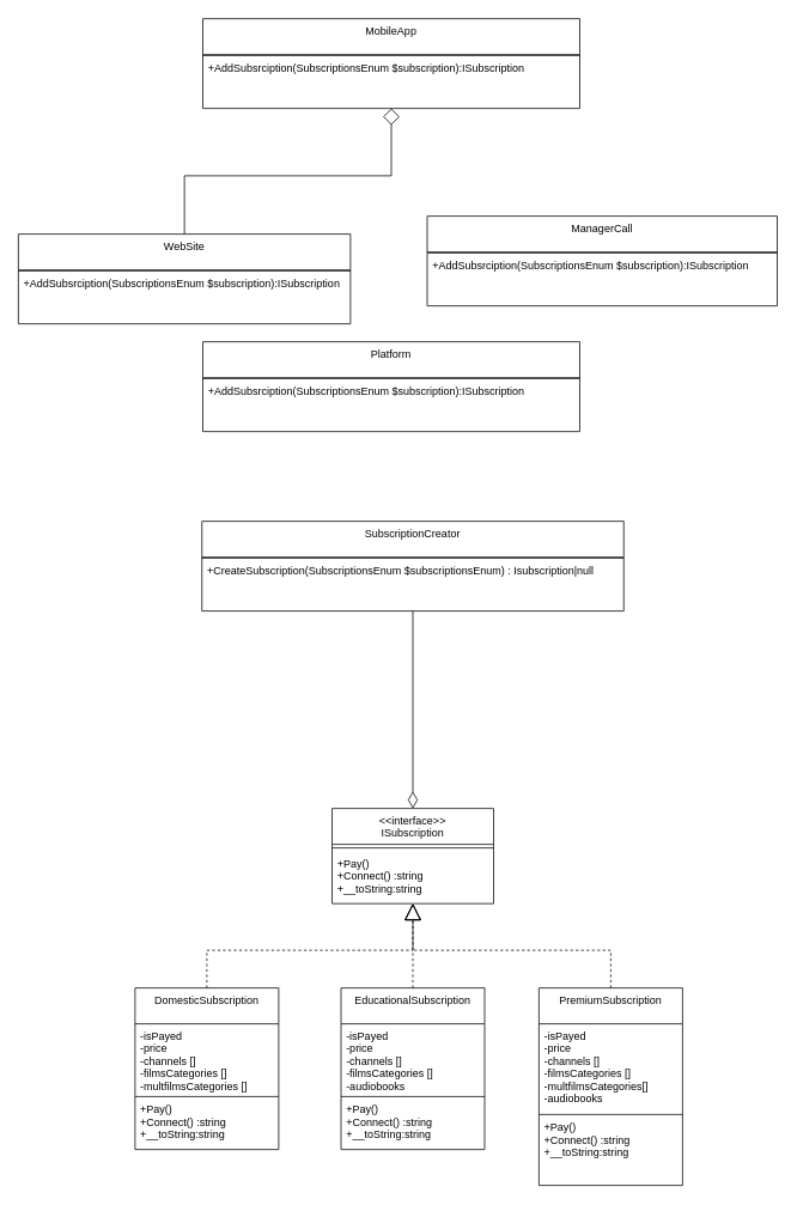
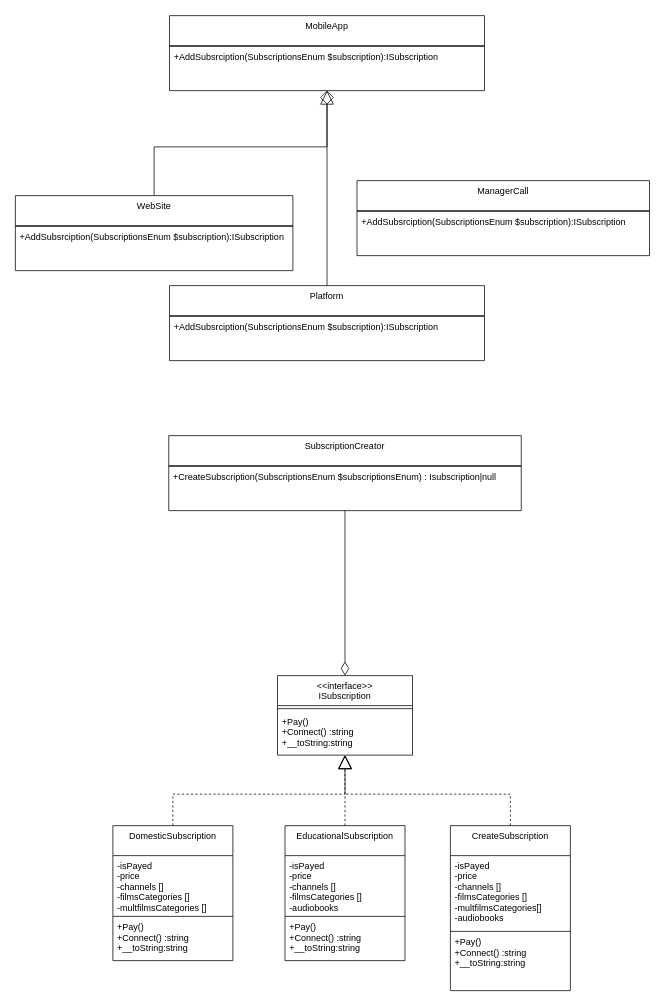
  <mxCell id="0" />
  <mxCell id="1" parent="0" />
  <mxCell id="2" value="&lt;&lt;interface&gt;&gt;&#10;ISubscription          " style="swimlane;fontStyle=0;align=center;verticalAlign=top;childLayout=stackLayout;horizontal=1;startSize=40;horizontalStack=0;resizeParent=1;resizeLast=0;collapsible=1;marginBottom=0;rounded=0;shadow=0;strokeWidth=1;" vertex="1" parent="1"><mxGeometry x="369.5" y="900" width="180" height="106" as="geometry"><mxRectangle x="130" y="380" width="160" height="26" as="alternateBounds" /></mxGeometry></mxCell>
  <mxCell id="3" value="" style="line;html=1;strokeWidth=1;align=left;verticalAlign=middle;spacingTop=-1;spacingLeft=3;spacingRight=3;rotatable=0;labelPosition=right;points=[];portConstraint=eastwest;" vertex="1" parent="2"><mxGeometry y="40" width="180" height="8" as="geometry" /></mxCell>
  <mxCell id="4" value="+Pay()&#10;+Connect() :string&#10;+__toString:string" style="text;align=left;verticalAlign=top;spacingLeft=4;spacingRight=4;overflow=hidden;rotatable=0;points=[[0,0.5],[1,0.5]];portConstraint=eastwest;" vertex="1" parent="2"><mxGeometry y="48" width="180" height="58" as="geometry" /></mxCell>
  <mxCell id="5" style="edgeStyle=orthogonalEdgeStyle;rounded=0;orthogonalLoop=1;jettySize=auto;html=1;exitX=0.5;exitY=0;exitDx=0;exitDy=0;endArrow=diamond;endFill=0;endSize=16;" edge="1" parent="1" source="6" target="16"><mxGeometry relative="1" as="geometry" /></mxCell>
  <mxCell id="6" value="WebSite" style="swimlane;fontStyle=0;align=center;verticalAlign=top;childLayout=stackLayout;horizontal=1;startSize=40;horizontalStack=0;resizeParent=1;resizeLast=0;collapsible=1;marginBottom=0;rounded=0;shadow=0;strokeWidth=1;" vertex="1" parent="1"><mxGeometry x="20" y="260" width="370" height="100" as="geometry"><mxRectangle x="130" y="380" width="160" height="26" as="alternateBounds" /></mxGeometry></mxCell>
  <mxCell id="7" value="" style="line;html=1;strokeWidth=1;align=left;verticalAlign=middle;spacingTop=-1;spacingLeft=3;spacingRight=3;rotatable=0;labelPosition=right;points=[];portConstraint=eastwest;" vertex="1" parent="6"><mxGeometry y="40" width="370" height="2" as="geometry" /></mxCell>
  <mxCell id="8" value="+AddSubsrciption(SubscriptionsEnum $subscription):ISubscription" style="text;align=left;verticalAlign=top;spacingLeft=4;spacingRight=4;overflow=hidden;rotatable=0;points=[[0,0.5],[1,0.5]];portConstraint=eastwest;" vertex="1" parent="6"><mxGeometry y="42" width="370" height="58" as="geometry" /></mxCell>
+ <mxCell id="9" style="edgeStyle=orthogonalEdgeStyle;rounded=0;orthogonalLoop=1;jettySize=auto;html=1;exitX=0.5;exitY=0;exitDx=0;exitDy=0;endArrow=block;endFill=0;endSize=16;" edge="1" parent="1" source="10" target="16"><mxGeometry relative="1" as="geometry" /></mxCell>
  <mxCell id="10" value="Platform" style="swimlane;fontStyle=0;align=center;verticalAlign=top;childLayout=stackLayout;horizontal=1;startSize=40;horizontalStack=0;resizeParent=1;resizeLast=0;collapsible=1;marginBottom=0;rounded=0;shadow=0;strokeWidth=1;" vertex="1" parent="1"><mxGeometry x="225.5" y="380" width="420" height="100" as="geometry"><mxRectangle x="130" y="380" width="160" height="26" as="alternateBounds" /></mxGeometry></mxCell>
  <mxCell id="11" value="" style="line;html=1;strokeWidth=1;align=left;verticalAlign=middle;spacingTop=-1;spacingLeft=3;spacingRight=3;rotatable=0;labelPosition=right;points=[];portConstraint=eastwest;" vertex="1" parent="10"><mxGeometry y="40" width="420" height="2" as="geometry" /></mxCell>
  <mxCell id="12" value="+AddSubsrciption(SubscriptionsEnum $subscription):ISubscription" style="text;align=left;verticalAlign=top;spacingLeft=4;spacingRight=4;overflow=hidden;rotatable=0;points=[[0,0.5],[1,0.5]];portConstraint=eastwest;" vertex="1" parent="10"><mxGeometry y="42" width="420" height="58" as="geometry" /></mxCell>
  <mxCell id="13" value="ManagerCall" style="swimlane;fontStyle=0;align=center;verticalAlign=top;childLayout=stackLayout;horizontal=1;startSize=40;horizontalStack=0;resizeParent=1;resizeLast=0;collapsible=1;marginBottom=0;rounded=0;shadow=0;strokeWidth=1;" vertex="1" parent="1"><mxGeometry x="475.5" y="240" width="390" height="100" as="geometry"><mxRectangle x="130" y="380" width="160" height="26" as="alternateBounds" /></mxGeometry></mxCell>
  <mxCell id="14" value="" style="line;html=1;strokeWidth=1;align=left;verticalAlign=middle;spacingTop=-1;spacingLeft=3;spacingRight=3;rotatable=0;labelPosition=right;points=[];portConstraint=eastwest;" vertex="1" parent="13"><mxGeometry y="40" width="390" height="2" as="geometry" /></mxCell>
  <mxCell id="15" value="+AddSubsrciption(SubscriptionsEnum $subscription):ISubscription" style="text;align=left;verticalAlign=top;spacingLeft=4;spacingRight=4;overflow=hidden;rotatable=0;points=[[0,0.5],[1,0.5]];portConstraint=eastwest;" vertex="1" parent="13"><mxGeometry y="42" width="390" height="58" as="geometry" /></mxCell>
  <mxCell id="16" value="MobileApp" style="swimlane;fontStyle=0;align=center;verticalAlign=top;childLayout=stackLayout;horizontal=1;startSize=40;horizontalStack=0;resizeParent=1;resizeLast=0;collapsible=1;marginBottom=0;rounded=0;shadow=0;strokeWidth=1;" vertex="1" parent="1"><mxGeometry x="225.5" y="20" width="420" height="100" as="geometry"><mxRectangle x="130" y="380" width="160" height="26" as="alternateBounds" /></mxGeometry></mxCell>
  <mxCell id="17" value="" style="line;html=1;strokeWidth=1;align=left;verticalAlign=middle;spacingTop=-1;spacingLeft=3;spacingRight=3;rotatable=0;labelPosition=right;points=[];portConstraint=eastwest;" vertex="1" parent="16"><mxGeometry y="40" width="420" height="2" as="geometry" /></mxCell>
  <mxCell id="18" value="+AddSubsrciption(SubscriptionsEnum $subscription):ISubscription" style="text;align=left;verticalAlign=top;spacingLeft=4;spacingRight=4;overflow=hidden;rotatable=0;points=[[0,0.5],[1,0.5]];portConstraint=eastwest;" vertex="1" parent="16"><mxGeometry y="42" width="420" height="58" as="geometry" /></mxCell>
  <mxCell id="19" style="edgeStyle=orthogonalEdgeStyle;rounded=0;orthogonalLoop=1;jettySize=auto;html=1;exitX=0.5;exitY=0;exitDx=0;exitDy=0;dashed=1;endSize=16;endArrow=block;endFill=0;" edge="1" parent="1" source="20" target="2"><mxGeometry relative="1" as="geometry" /></mxCell>
  <mxCell id="20" value="EducationalSubscription" style="swimlane;fontStyle=0;align=center;verticalAlign=top;childLayout=stackLayout;horizontal=1;startSize=40;horizontalStack=0;resizeParent=1;resizeLast=0;collapsible=1;marginBottom=0;rounded=0;shadow=0;strokeWidth=1;" vertex="1" parent="1"><mxGeometry x="379.5" y="1100" width="160" height="180" as="geometry"><mxRectangle x="130" y="380" width="160" height="26" as="alternateBounds" /></mxGeometry></mxCell>
  <mxCell id="21" value="-isPayed&#10;-price&#10;-channels []&#10;-filmsCategories []&#10;-audiobooks  " style="text;align=left;verticalAlign=top;spacingLeft=4;spacingRight=4;overflow=hidden;rotatable=0;points=[[0,0.5],[1,0.5]];portConstraint=eastwest;" parent="20" vertex="1"><mxGeometry y="40" width="160" height="80" as="geometry" /></mxCell>
  <mxCell id="22" value="" style="line;html=1;strokeWidth=1;align=left;verticalAlign=middle;spacingTop=-1;spacingLeft=3;spacingRight=3;rotatable=0;labelPosition=right;points=[];portConstraint=eastwest;" vertex="1" parent="20"><mxGeometry y="120" width="160" height="2" as="geometry" /></mxCell>
  <mxCell id="23" value="+Pay()&#10;+Connect() :string&#10;+__toString:string" style="text;align=left;verticalAlign=top;spacingLeft=4;spacingRight=4;overflow=hidden;rotatable=0;points=[[0,0.5],[1,0.5]];portConstraint=eastwest;" vertex="1" parent="20"><mxGeometry y="122" width="160" height="58" as="geometry" /></mxCell>
  <mxCell id="24" style="edgeStyle=orthogonalEdgeStyle;rounded=0;orthogonalLoop=1;jettySize=auto;html=1;exitX=0.5;exitY=0;exitDx=0;exitDy=0;dashed=1;endArrow=block;endFill=0;endSize=16;" edge="1" parent="1" source="25" target="2"><mxGeometry relative="1" as="geometry" /></mxCell>
- <mxCell id="25" value="PremiumSubscription" style="swimlane;fontStyle=0;align=center;verticalAlign=top;childLayout=stackLayout;horizontal=1;startSize=40;horizontalStack=0;resizeParent=1;resizeLast=0;collapsible=1;marginBottom=0;rounded=0;shadow=0;strokeWidth=1;" vertex="1" parent="1"><mxGeometry x="600" y="1100" width="160" height="220" as="geometry"><mxRectangle x="130" y="380" width="160" height="26" as="alternateBounds" /></mxGeometry></mxCell>
+ <mxCell id="25" value="CreateSubscription" style="swimlane;fontStyle=0;align=center;verticalAlign=top;childLayout=stackLayout;horizontal=1;startSize=40;horizontalStack=0;resizeParent=1;resizeLast=0;collapsible=1;marginBottom=0;rounded=0;shadow=0;strokeWidth=1;" vertex="1" parent="1"><mxGeometry x="600" y="1100" width="160" height="220" as="geometry"><mxRectangle x="130" y="380" width="160" height="26" as="alternateBounds" /></mxGeometry></mxCell>
  <mxCell id="26" value="-isPayed&#10;-price&#10;-channels []&#10;-filmsCategories []&#10;-multfilmsCategories[] &#10;-audiobooks  " style="text;align=left;verticalAlign=top;spacingLeft=4;spacingRight=4;overflow=hidden;rotatable=0;points=[[0,0.5],[1,0.5]];portConstraint=eastwest;" vertex="1" parent="25"><mxGeometry y="40" width="160" height="100" as="geometry" /></mxCell>
  <mxCell id="27" value="" style="line;html=1;strokeWidth=1;align=left;verticalAlign=middle;spacingTop=-1;spacingLeft=3;spacingRight=3;rotatable=0;labelPosition=right;points=[];portConstraint=eastwest;" vertex="1" parent="25"><mxGeometry y="140" width="160" height="2" as="geometry" /></mxCell>
  <mxCell id="28" value="+Pay()&#10;+Connect() :string&#10;+__toString:string" style="text;align=left;verticalAlign=top;spacingLeft=4;spacingRight=4;overflow=hidden;rotatable=0;points=[[0,0.5],[1,0.5]];portConstraint=eastwest;" vertex="1" parent="25"><mxGeometry y="142" width="160" height="58" as="geometry" /></mxCell>
  <mxCell id="29" style="edgeStyle=orthogonalEdgeStyle;rounded=0;orthogonalLoop=1;jettySize=auto;html=1;exitX=0.5;exitY=0;exitDx=0;exitDy=0;dashed=1;endArrow=block;endFill=0;endSize=16;" edge="1" parent="1" source="30" target="2"><mxGeometry relative="1" as="geometry" /></mxCell>
  <mxCell id="30" value="DomesticSubscription" style="swimlane;fontStyle=0;align=center;verticalAlign=top;childLayout=stackLayout;horizontal=1;startSize=40;horizontalStack=0;resizeParent=1;resizeLast=0;collapsible=1;marginBottom=0;rounded=0;shadow=0;strokeWidth=1;" vertex="1" parent="1"><mxGeometry x="150" y="1100" width="160" height="180" as="geometry"><mxRectangle x="130" y="380" width="160" height="26" as="alternateBounds" /></mxGeometry></mxCell>
  <mxCell id="31" value="-isPayed&#10;-price&#10;-channels []&#10;-filmsCategories []&#10;-multfilmsCategories [] &#10; " style="text;align=left;verticalAlign=top;spacingLeft=4;spacingRight=4;overflow=hidden;rotatable=0;points=[[0,0.5],[1,0.5]];portConstraint=eastwest;" vertex="1" parent="30"><mxGeometry y="40" width="160" height="80" as="geometry" /></mxCell>
  <mxCell id="32" value="" style="line;html=1;strokeWidth=1;align=left;verticalAlign=middle;spacingTop=-1;spacingLeft=3;spacingRight=3;rotatable=0;labelPosition=right;points=[];portConstraint=eastwest;" vertex="1" parent="30"><mxGeometry y="120" width="160" height="2" as="geometry" /></mxCell>
  <mxCell id="33" value="+Pay()&#10;+Connect() :string&#10;+__toString:string" style="text;align=left;verticalAlign=top;spacingLeft=4;spacingRight=4;overflow=hidden;rotatable=0;points=[[0,0.5],[1,0.5]];portConstraint=eastwest;" vertex="1" parent="30"><mxGeometry y="122" width="160" height="58" as="geometry" /></mxCell>
  <mxCell id="34" value="" style="edgeStyle=orthogonalEdgeStyle;rounded=0;orthogonalLoop=1;jettySize=auto;html=1;entryX=0.5;entryY=0;entryDx=0;entryDy=0;endArrow=diamondThin;endFill=0;endSize=16;" edge="1" parent="1" source="35" target="2"><mxGeometry relative="1" as="geometry"><mxPoint x="459.5" y="780" as="targetPoint" /></mxGeometry></mxCell>
  <mxCell id="35" value="SubscriptionCreator" style="swimlane;fontStyle=0;align=center;verticalAlign=top;childLayout=stackLayout;horizontal=1;startSize=40;horizontalStack=0;resizeParent=1;resizeLast=0;collapsible=1;marginBottom=0;rounded=0;shadow=0;strokeWidth=1;" vertex="1" parent="1"><mxGeometry x="224.5" y="580" width="470" height="100" as="geometry"><mxRectangle x="130" y="380" width="160" height="26" as="alternateBounds" /></mxGeometry></mxCell>
  <mxCell id="36" value="" style="line;html=1;strokeWidth=1;align=left;verticalAlign=middle;spacingTop=-1;spacingLeft=3;spacingRight=3;rotatable=0;labelPosition=right;points=[];portConstraint=eastwest;" vertex="1" parent="35"><mxGeometry y="40" width="470" height="2" as="geometry" /></mxCell>
  <mxCell id="37" value="+CreateSubscription(SubscriptionsEnum $subscriptionsEnum) : Isubscription|null" style="text;align=left;verticalAlign=top;spacingLeft=4;spacingRight=4;overflow=hidden;rotatable=0;points=[[0,0.5],[1,0.5]];portConstraint=eastwest;" vertex="1" parent="35"><mxGeometry y="42" width="470" height="58" as="geometry" /></mxCell>
